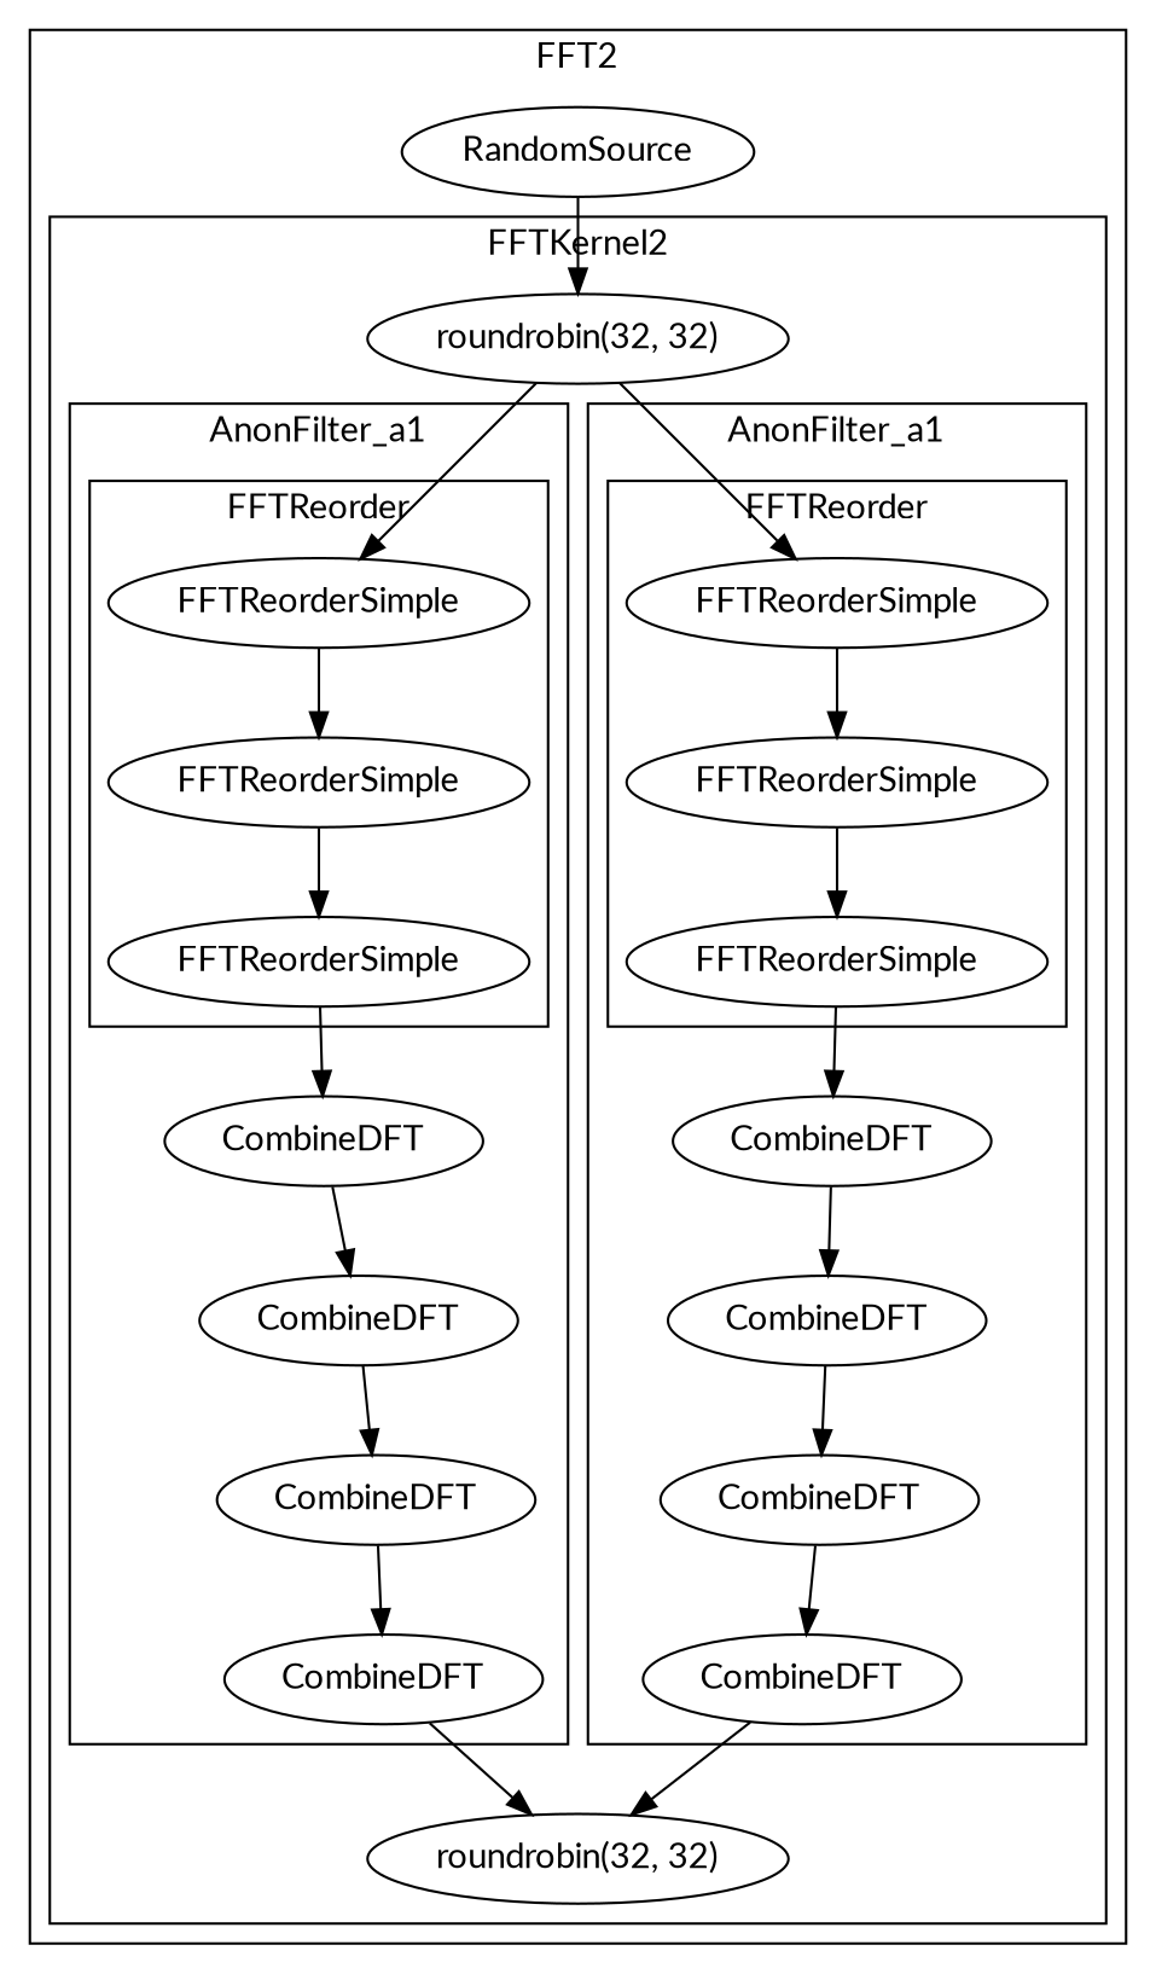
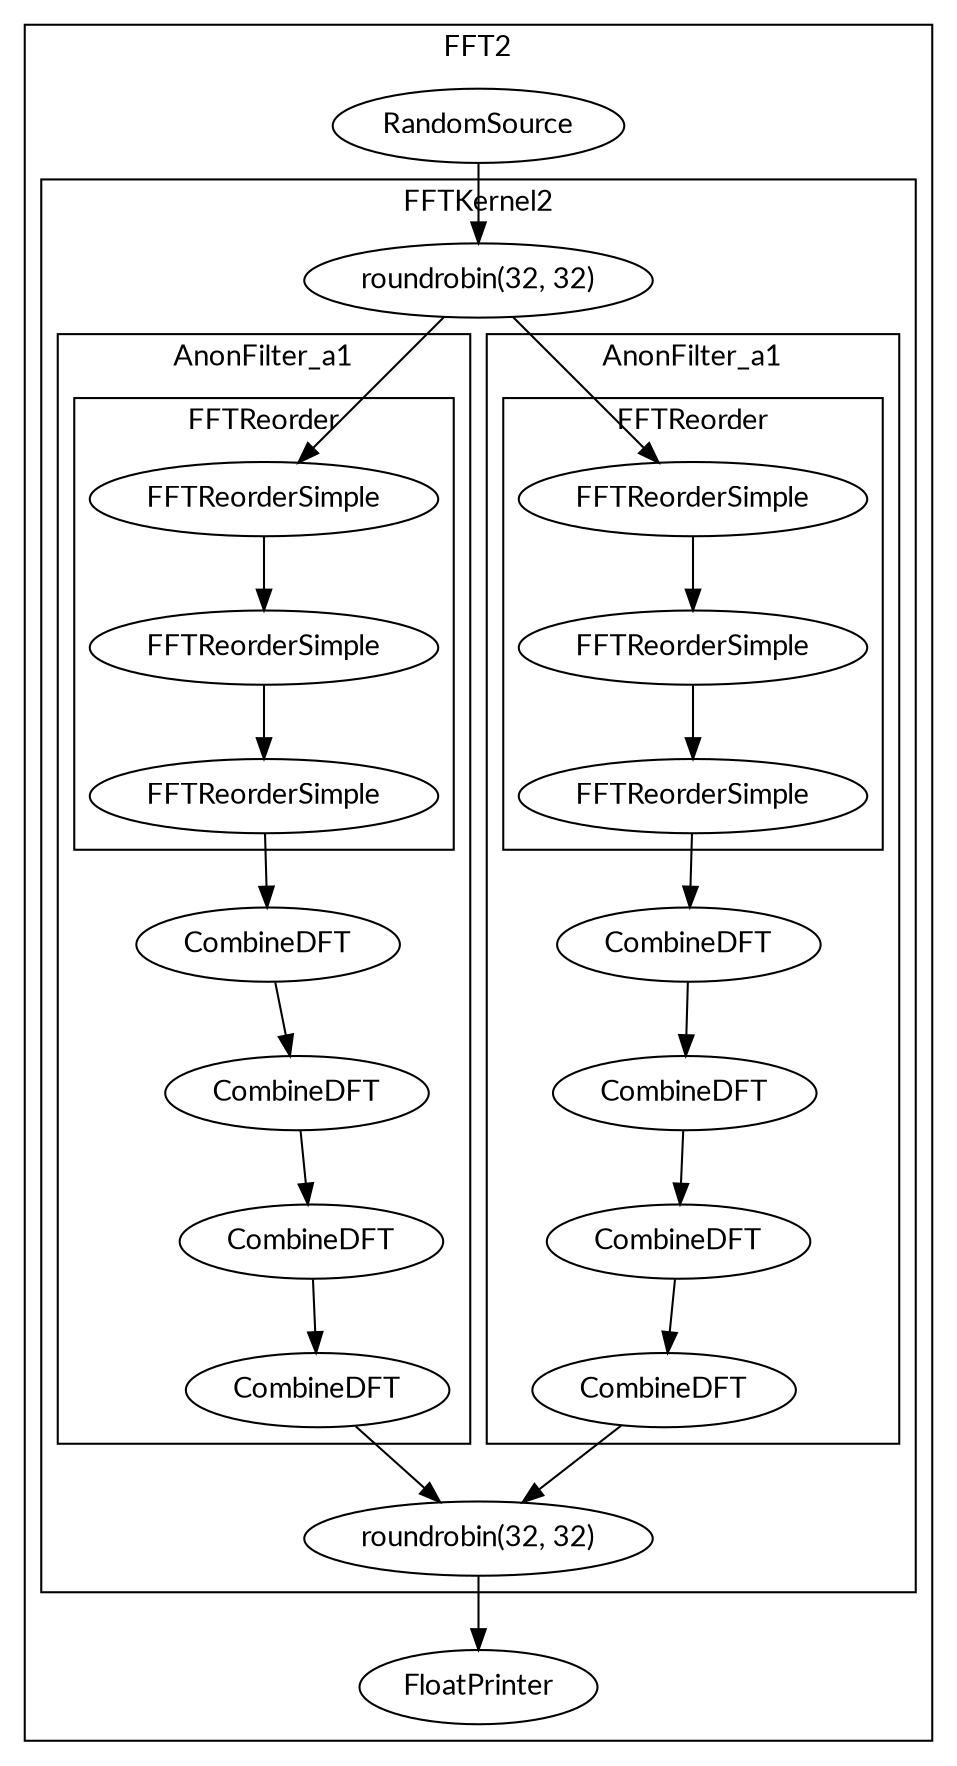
  digraph {
    fontname=Lato
    node [fontname=Lato]
    edge [fontname=Lato]
    n1 [label=FFTReorderSimple]
    n2 [label=FFTReorderSimple]
    n3 [label=FFTReorderSimple]
    n4 [label=CombineDFT]
    n5 [label=CombineDFT]
    n6 [label=CombineDFT]
    n7 [label=CombineDFT]
    n8 [label=FFTReorderSimple]
    n9 [label=FFTReorderSimple]
    n10 [label=FFTReorderSimple]
    n11 [label=CombineDFT]
    n12 [label=CombineDFT]
    n13 [label=CombineDFT]
    n14 [label=CombineDFT]
    n15 [label="roundrobin(32, 32)"]
    n16 [label="roundrobin(32, 32)"]
    n17 [label=RandomSource]
+   n18 [label=FloatPrinter]
    subgraph cluster_1 {
      label=FFT2
      n17
+     n18
      subgraph cluster_2 {
        label=FFTKernel2
        n15
        n16
        subgraph cluster_3 {
          label=AnonFilter_a1
          n4
          n5
          n6
          n7
          subgraph cluster_4 {
            label=FFTReorder
            n1
            n2
            n3
          }
        }
        subgraph cluster_5 {
          label=AnonFilter_a1
          n11
          n12
          n13
          n14
          subgraph cluster_6 {
            label=FFTReorder
            n8
            n9
            n10
          }
        }
      }
    }
    n1 -> n4
    n2 -> n3
    n3 -> n1
    n4 -> n5
    n5 -> n6
    n6 -> n7
    n7 -> n16
    n8 -> n11
    n9 -> n10
    n10 -> n8
    n11 -> n12
    n12 -> n13
    n13 -> n14
    n14 -> n16
    n15 -> n2
    n15 -> n9
+   n16 -> n18
    n17 -> n15
  }
